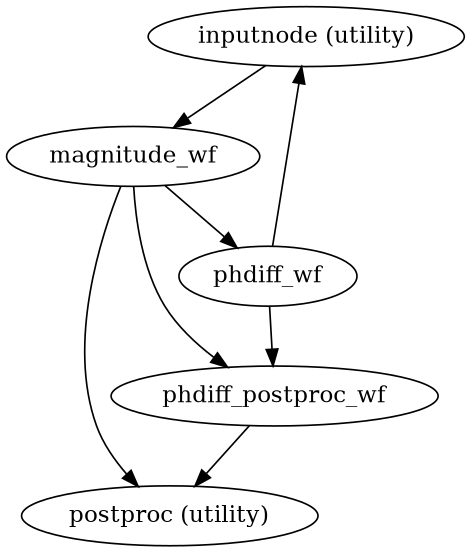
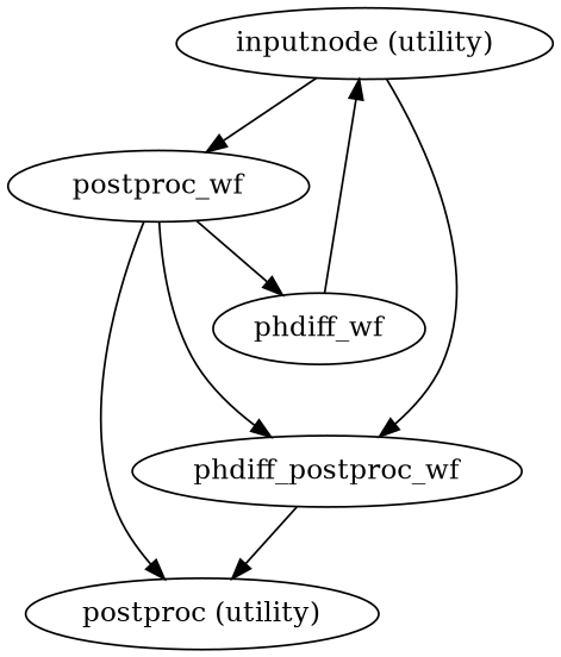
  strict digraph {
    "inputnode (utility)"
-   magnitude_wf
+   magnitude_wf [label=postproc_wf]
    phdiff_wf
    n4 [label=phdiff_postproc_wf]
    n5 [label="postproc (utility)"]
    "inputnode (utility)" -> magnitude_wf
    magnitude_wf -> phdiff_wf
    magnitude_wf -> n4
    magnitude_wf -> n5
    phdiff_wf -> "inputnode (utility)"
-   phdiff_wf -> n4
+   "inputnode (utility)" -> n4
    n4 -> n5
  }
